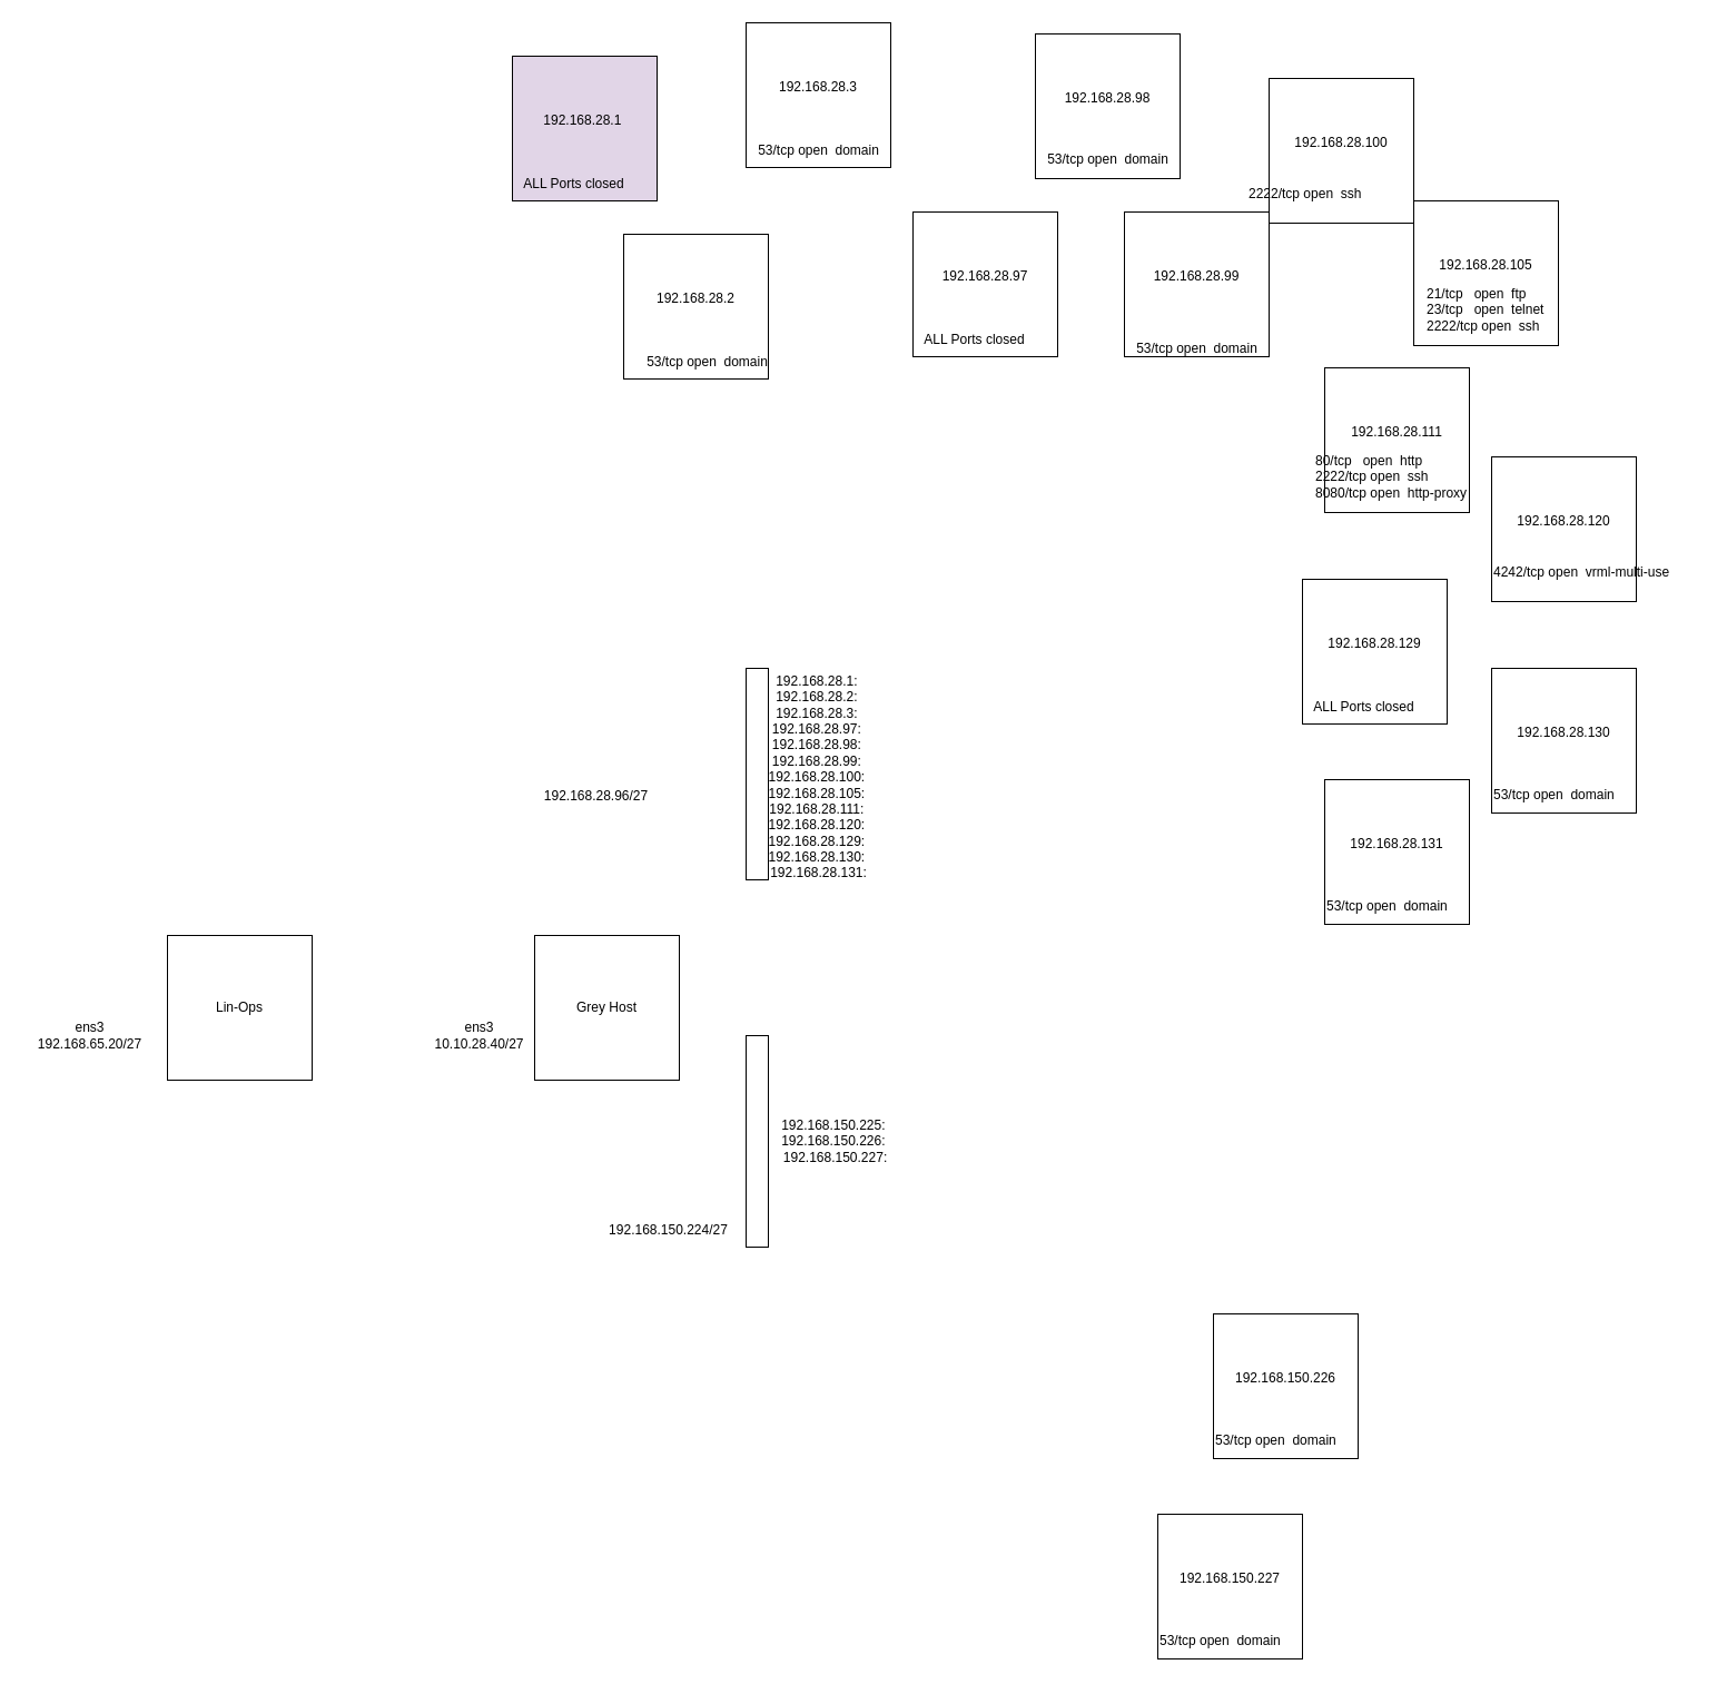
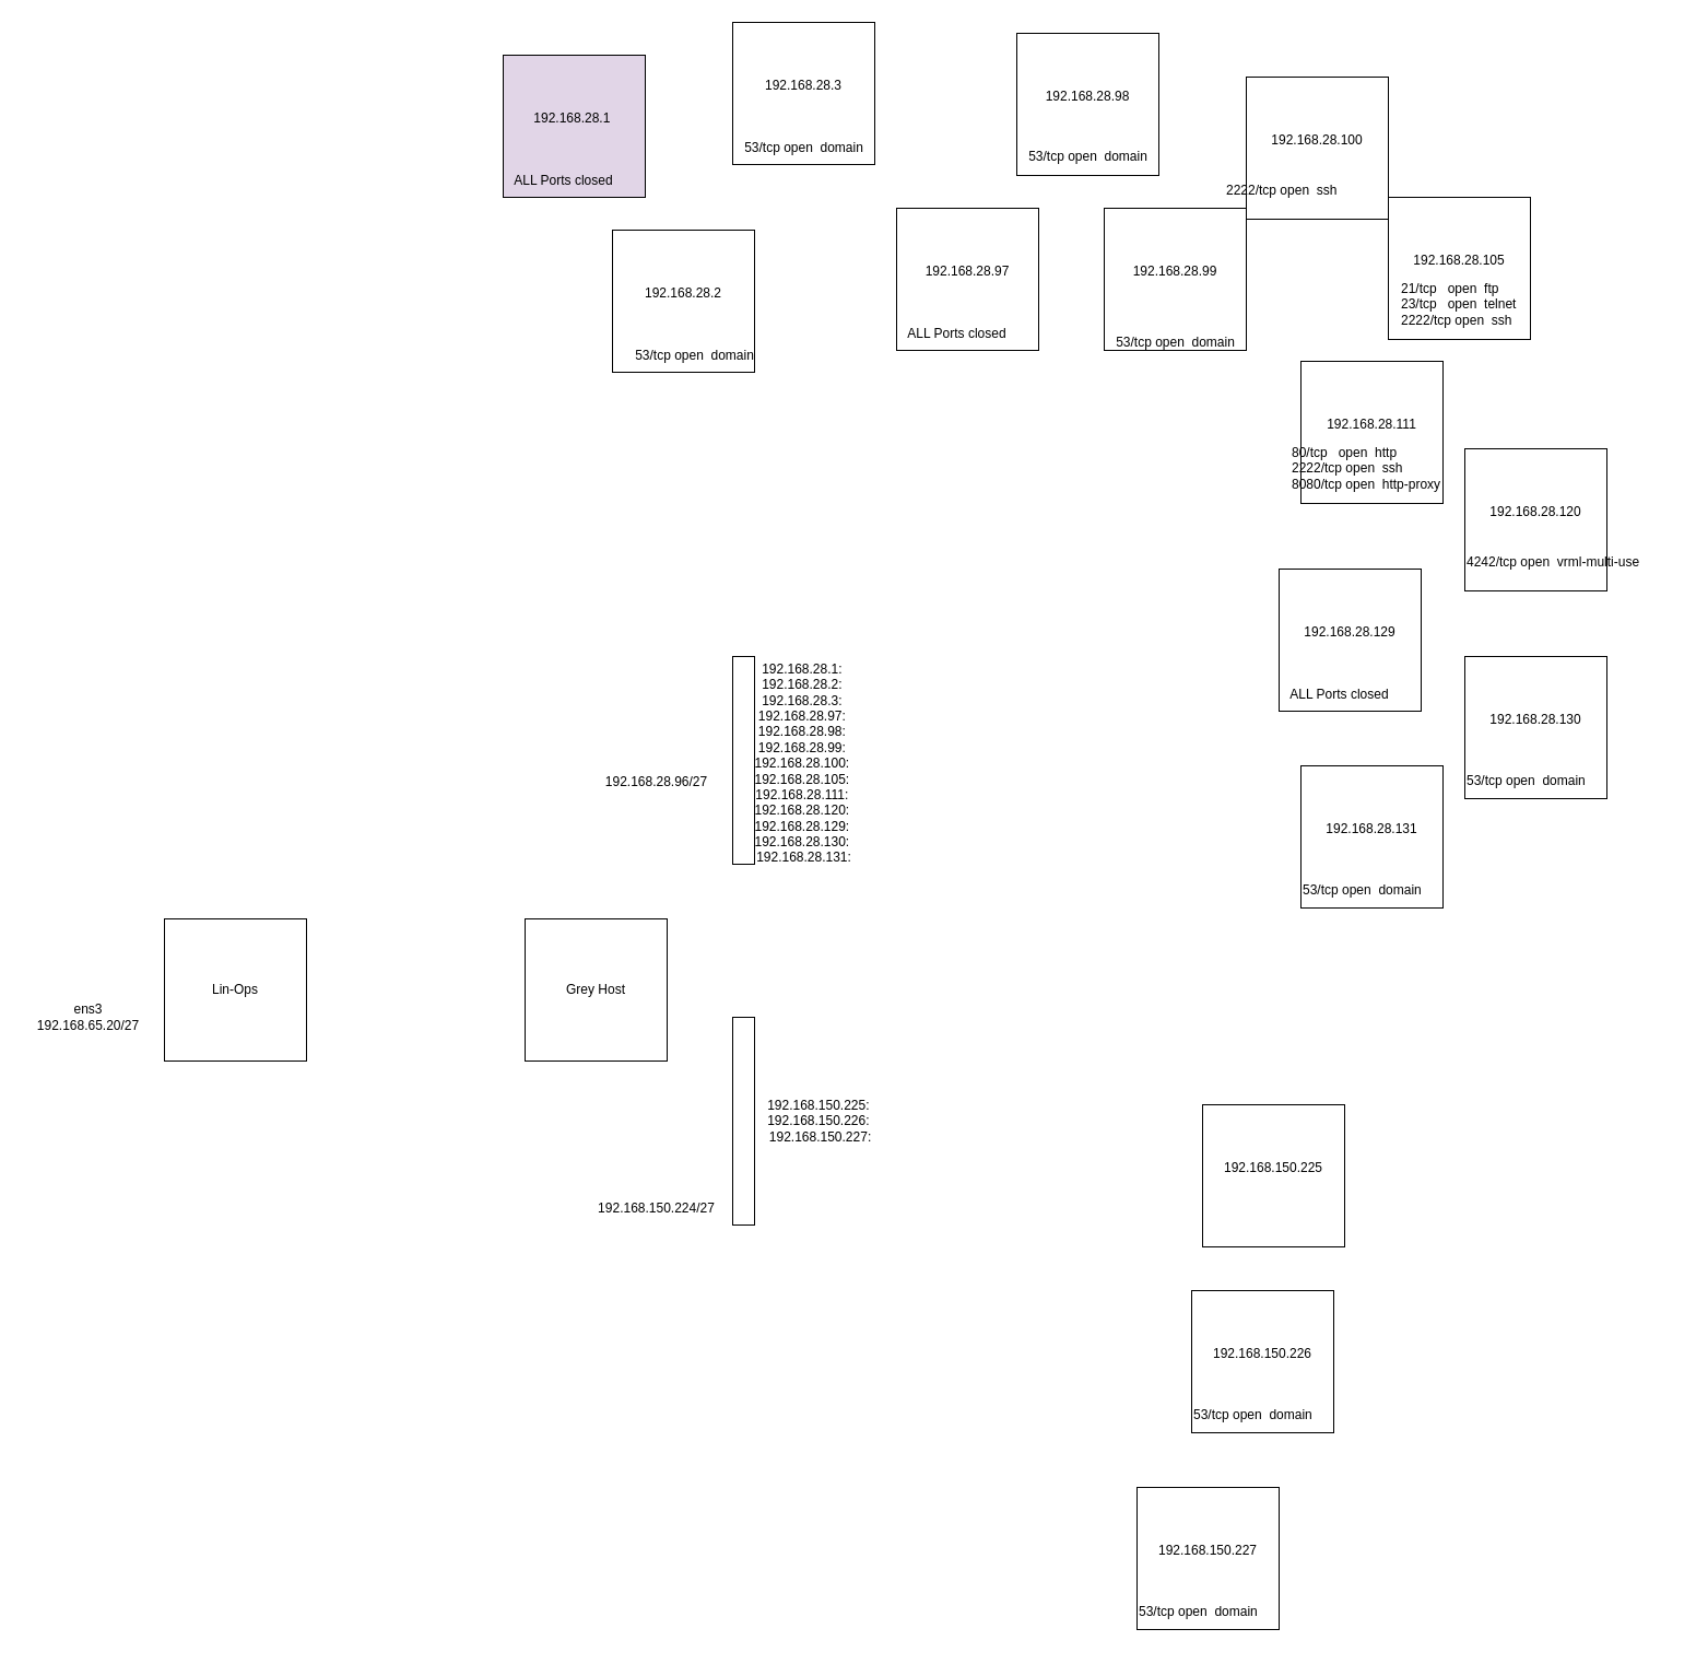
  <mxCell id="0" />
  <mxCell id="1" parent="0" />
  <mxCell id="2" value="Lin-Ops" style="whiteSpace=wrap;html=1;aspect=fixed;" vertex="1" parent="1"><mxGeometry x="150" y="840" width="130" height="130" as="geometry" /></mxCell>
  <mxCell id="3" value="ens3&lt;br&gt;192.168.65.20/27" style="text;html=1;align=center;verticalAlign=middle;resizable=0;points=[];autosize=1;strokeColor=none;fillColor=none;" vertex="1" parent="1"><mxGeometry x="20" y="910" width="120" height="40" as="geometry" /></mxCell>
  <mxCell id="4" value="Grey Host" style="whiteSpace=wrap;html=1;aspect=fixed;" vertex="1" parent="1"><mxGeometry x="480" y="840" width="130" height="130" as="geometry" /></mxCell>
- <mxCell id="5" value="ens3&lt;br&gt;10.10.28.40/27" style="text;html=1;align=center;verticalAlign=middle;resizable=0;points=[];autosize=1;strokeColor=none;fillColor=none;" vertex="1" parent="1"><mxGeometry x="380" y="910" width="100" height="40" as="geometry" /></mxCell>
  <mxCell id="6" value="&lt;div&gt;192.168.28.1:&amp;nbsp;&lt;/div&gt;&lt;div&gt;192.168.28.2:&amp;nbsp;&lt;/div&gt;&lt;div&gt;192.168.28.3:&amp;nbsp;&lt;/div&gt;&lt;div&gt;192.168.28.97:&amp;nbsp;&lt;/div&gt;&lt;div&gt;192.168.28.98:&amp;nbsp;&lt;/div&gt;&lt;div&gt;192.168.28.99:&amp;nbsp;&lt;/div&gt;&lt;div&gt;192.168.28.100:&amp;nbsp;&lt;/div&gt;&lt;div&gt;192.168.28.105:&amp;nbsp;&lt;/div&gt;&lt;div&gt;&lt;span style=&quot;background-color: initial;&quot;&gt;192.168.28.111:&amp;nbsp;&lt;/span&gt;&lt;/div&gt;&lt;div&gt;192.168.28.120:&amp;nbsp;&lt;/div&gt;&lt;div&gt;192.168.28.129:&amp;nbsp;&lt;/div&gt;&lt;div&gt;192.168.28.130:&amp;nbsp;&lt;/div&gt;&lt;div&gt;192.168.28.131:&lt;/div&gt;&lt;div&gt;&lt;br&gt;&lt;/div&gt;" style="text;html=1;align=center;verticalAlign=middle;resizable=0;points=[];autosize=1;strokeColor=none;fillColor=none;" vertex="1" parent="1"><mxGeometry x="680" y="600" width="110" height="210" as="geometry" /></mxCell>
  <mxCell id="7" value="" style="rounded=0;whiteSpace=wrap;html=1;" vertex="1" parent="1"><mxGeometry x="670" y="600" width="20" height="190" as="geometry" /></mxCell>
- <mxCell id="8" value="192.168.28.96/27" style="text;html=1;align=center;verticalAlign=middle;resizable=0;points=[];autosize=1;strokeColor=none;fillColor=none;" vertex="1" parent="1"><mxGeometry x="475" y="700" width="120" height="30" as="geometry" /></mxCell>
+ <mxCell id="8" value="192.168.28.96/27" style="text;html=1;align=center;verticalAlign=middle;resizable=0;points=[];autosize=1;strokeColor=none;fillColor=none;" vertex="1" parent="1"><mxGeometry x="540" y="700" width="120" height="30" as="geometry" /></mxCell>
  <mxCell id="9" value="" style="rounded=0;whiteSpace=wrap;html=1;" vertex="1" parent="1"><mxGeometry x="670" y="930" width="20" height="190" as="geometry" /></mxCell>
  <mxCell id="10" value="192.168.150.224/27" style="text;html=1;align=center;verticalAlign=middle;resizable=0;points=[];autosize=1;strokeColor=none;fillColor=none;" vertex="1" parent="1"><mxGeometry x="535" y="1090" width="130" height="30" as="geometry" /></mxCell>
  <mxCell id="11" value="&lt;div&gt;192.168.150.225:&amp;nbsp;&lt;/div&gt;&lt;div&gt;192.168.150.226:&amp;nbsp;&lt;/div&gt;&lt;div&gt;192.168.150.227:&lt;/div&gt;" style="text;html=1;align=center;verticalAlign=middle;resizable=0;points=[];autosize=1;strokeColor=none;fillColor=none;" vertex="1" parent="1"><mxGeometry x="690" y="995" width="120" height="60" as="geometry" /></mxCell>
  <mxCell id="12" value="&lt;div style=&quot;&quot;&gt;192.168.28.1&amp;nbsp;&lt;/div&gt;&lt;div&gt;&lt;br&gt;&lt;/div&gt;" style="whiteSpace=wrap;html=1;aspect=fixed;fillColor=#e1d5e7;" vertex="1" parent="1"><mxGeometry x="460" y="50" width="130" height="130" as="geometry" /></mxCell>
  <mxCell id="13" value="&lt;div style=&quot;&quot;&gt;192.168.28.2&lt;/div&gt;&lt;div&gt;&lt;br&gt;&lt;/div&gt;" style="whiteSpace=wrap;html=1;aspect=fixed;" vertex="1" parent="1"><mxGeometry x="560" y="210" width="130" height="130" as="geometry" /></mxCell>
  <mxCell id="14" value="&lt;div style=&quot;&quot;&gt;192.168.28.3&lt;/div&gt;&lt;div&gt;&lt;br&gt;&lt;/div&gt;" style="whiteSpace=wrap;html=1;aspect=fixed;" vertex="1" parent="1"><mxGeometry x="670" y="20" width="130" height="130" as="geometry" /></mxCell>
  <mxCell id="15" value="&lt;div style=&quot;&quot;&gt;192.168.28.97&lt;/div&gt;&lt;div&gt;&lt;br&gt;&lt;/div&gt;" style="whiteSpace=wrap;html=1;aspect=fixed;" vertex="1" parent="1"><mxGeometry x="820" y="190" width="130" height="130" as="geometry" /></mxCell>
  <mxCell id="16" value="&lt;div style=&quot;&quot;&gt;192.168.28.98&lt;/div&gt;&lt;div&gt;&lt;br&gt;&lt;/div&gt;" style="whiteSpace=wrap;html=1;aspect=fixed;" vertex="1" parent="1"><mxGeometry x="930" y="30" width="130" height="130" as="geometry" /></mxCell>
  <mxCell id="17" value="&lt;div style=&quot;&quot;&gt;192.168.28.99&lt;/div&gt;&lt;div&gt;&lt;br&gt;&lt;/div&gt;" style="whiteSpace=wrap;html=1;aspect=fixed;" vertex="1" parent="1"><mxGeometry x="1010" y="190" width="130" height="130" as="geometry" /></mxCell>
  <mxCell id="18" value="&lt;div style=&quot;&quot;&gt;192.168.28.100&lt;/div&gt;&lt;div&gt;&lt;br&gt;&lt;/div&gt;" style="whiteSpace=wrap;html=1;aspect=fixed;" vertex="1" parent="1"><mxGeometry x="1140" y="70" width="130" height="130" as="geometry" /></mxCell>
  <mxCell id="19" value="&lt;div style=&quot;&quot;&gt;192.168.28.105&lt;/div&gt;&lt;div&gt;&lt;br&gt;&lt;/div&gt;" style="whiteSpace=wrap;html=1;aspect=fixed;" vertex="1" parent="1"><mxGeometry x="1270" y="180" width="130" height="130" as="geometry" /></mxCell>
  <mxCell id="20" value="&lt;div style=&quot;&quot;&gt;192.168.28.111&lt;/div&gt;&lt;div&gt;&lt;br&gt;&lt;/div&gt;" style="whiteSpace=wrap;html=1;aspect=fixed;" vertex="1" parent="1"><mxGeometry x="1190" y="330" width="130" height="130" as="geometry" /></mxCell>
  <mxCell id="21" value="&lt;div style=&quot;&quot;&gt;192.168.28.120&lt;/div&gt;&lt;div&gt;&lt;br&gt;&lt;/div&gt;" style="whiteSpace=wrap;html=1;aspect=fixed;" vertex="1" parent="1"><mxGeometry x="1340" y="410" width="130" height="130" as="geometry" /></mxCell>
  <mxCell id="22" value="&lt;div style=&quot;&quot;&gt;192.168.28.129&lt;/div&gt;&lt;div&gt;&lt;br&gt;&lt;/div&gt;" style="whiteSpace=wrap;html=1;aspect=fixed;" vertex="1" parent="1"><mxGeometry x="1170" y="520" width="130" height="130" as="geometry" /></mxCell>
  <mxCell id="23" value="&lt;div style=&quot;&quot;&gt;192.168.28.130&lt;/div&gt;&lt;div&gt;&lt;br&gt;&lt;/div&gt;" style="whiteSpace=wrap;html=1;aspect=fixed;" vertex="1" parent="1"><mxGeometry x="1340" y="600" width="130" height="130" as="geometry" /></mxCell>
  <mxCell id="24" value="&lt;div style=&quot;&quot;&gt;192.168.28.131&lt;/div&gt;&lt;div&gt;&lt;br&gt;&lt;/div&gt;" style="whiteSpace=wrap;html=1;aspect=fixed;" vertex="1" parent="1"><mxGeometry x="1190" y="700" width="130" height="130" as="geometry" /></mxCell>
+ <mxCell id="25" value="&lt;div style=&quot;&quot;&gt;192.168.150.225&lt;/div&gt;&lt;div&gt;&lt;br&gt;&lt;/div&gt;" style="whiteSpace=wrap;html=1;aspect=fixed;" vertex="1" parent="1"><mxGeometry x="1100" y="1010" width="130" height="130" as="geometry" /></mxCell>
  <mxCell id="26" value="&lt;div style=&quot;&quot;&gt;192.168.150.226&lt;/div&gt;&lt;div&gt;&lt;br&gt;&lt;/div&gt;" style="whiteSpace=wrap;html=1;aspect=fixed;" vertex="1" parent="1"><mxGeometry x="1090" y="1180" width="130" height="130" as="geometry" /></mxCell>
  <mxCell id="27" value="&lt;div style=&quot;&quot;&gt;192.168.150.227&lt;/div&gt;&lt;div&gt;&lt;br&gt;&lt;/div&gt;" style="whiteSpace=wrap;html=1;aspect=fixed;" vertex="1" parent="1"><mxGeometry x="1040" y="1360" width="130" height="130" as="geometry" /></mxCell>
  <mxCell id="28" value="53/tcp open&amp;nbsp; domain" style="text;html=1;align=center;verticalAlign=middle;resizable=0;points=[];autosize=1;strokeColor=none;fillColor=none;" vertex="1" parent="1"><mxGeometry x="570" y="310" width="130" height="30" as="geometry" /></mxCell>
  <mxCell id="29" value="53/tcp open&amp;nbsp; domain" style="text;html=1;align=center;verticalAlign=middle;resizable=0;points=[];autosize=1;strokeColor=none;fillColor=none;" vertex="1" parent="1"><mxGeometry x="670" y="120" width="130" height="30" as="geometry" /></mxCell>
  <mxCell id="30" value="ALL Ports closed" style="text;html=1;align=center;verticalAlign=middle;resizable=0;points=[];autosize=1;strokeColor=none;fillColor=none;" vertex="1" parent="1"><mxGeometry x="460" y="150" width="110" height="30" as="geometry" /></mxCell>
  <mxCell id="31" value="ALL Ports closed" style="text;html=1;align=center;verticalAlign=middle;resizable=0;points=[];autosize=1;strokeColor=none;fillColor=none;" vertex="1" parent="1"><mxGeometry x="820" y="290" width="110" height="30" as="geometry" /></mxCell>
  <mxCell id="32" value="&lt;div&gt;53/tcp open&amp;nbsp; domain&lt;/div&gt;&lt;div&gt;&lt;br&gt;&lt;/div&gt;" style="text;html=1;align=center;verticalAlign=middle;resizable=0;points=[];autosize=1;strokeColor=none;fillColor=none;" vertex="1" parent="1"><mxGeometry x="930" y="130" width="130" height="40" as="geometry" /></mxCell>
  <mxCell id="33" value="&lt;div&gt;53/tcp open&amp;nbsp; domain&lt;/div&gt;&lt;div&gt;&lt;br&gt;&lt;/div&gt;" style="text;html=1;align=center;verticalAlign=middle;resizable=0;points=[];autosize=1;strokeColor=none;fillColor=none;" vertex="1" parent="1"><mxGeometry x="1010" y="300" width="130" height="40" as="geometry" /></mxCell>
  <mxCell id="34" value="2222/tcp open&amp;nbsp; ssh" style="text;whiteSpace=wrap;html=1;" vertex="1" parent="1"><mxGeometry x="1120" y="160" width="190" height="40" as="geometry" /></mxCell>
  <mxCell id="35" value="21/tcp&amp;nbsp; &amp;nbsp;open&amp;nbsp; ftp&lt;br&gt;23/tcp&amp;nbsp; &amp;nbsp;open&amp;nbsp; telnet&lt;br&gt;2222/tcp open&amp;nbsp; ssh" style="text;whiteSpace=wrap;html=1;" vertex="1" parent="1"><mxGeometry x="1280" y="250" width="190" height="70" as="geometry" /></mxCell>
  <mxCell id="36" value="80/tcp&amp;nbsp; &amp;nbsp;open&amp;nbsp; http&lt;br&gt;2222/tcp open&amp;nbsp; ssh&lt;br&gt;8080/tcp open&amp;nbsp; http-proxy" style="text;whiteSpace=wrap;html=1;" vertex="1" parent="1"><mxGeometry x="1180" y="400" width="190" height="70" as="geometry" /></mxCell>
  <mxCell id="37" value="4242/tcp open  vrml-multi-use" style="text;whiteSpace=wrap;html=1;" vertex="1" parent="1"><mxGeometry x="1340" y="500" width="190" height="40" as="geometry" /></mxCell>
  <mxCell id="38" value="ALL Ports closed" style="text;html=1;align=center;verticalAlign=middle;resizable=0;points=[];autosize=1;strokeColor=none;fillColor=none;" vertex="1" parent="1"><mxGeometry x="1170" y="620" width="110" height="30" as="geometry" /></mxCell>
  <mxCell id="39" value="53/tcp open  domain" style="text;whiteSpace=wrap;html=1;" vertex="1" parent="1"><mxGeometry x="1340" y="700" width="140" height="40" as="geometry" /></mxCell>
  <mxCell id="40" value="53/tcp open  domain" style="text;whiteSpace=wrap;html=1;" vertex="1" parent="1"><mxGeometry x="1190" y="800" width="140" height="40" as="geometry" /></mxCell>
  <mxCell id="41" value="53/tcp open  domain" style="text;whiteSpace=wrap;html=1;" vertex="1" parent="1"><mxGeometry x="1090" y="1280" width="140" height="40" as="geometry" /></mxCell>
  <mxCell id="42" value="53/tcp open  domain" style="text;whiteSpace=wrap;html=1;" vertex="1" parent="1"><mxGeometry x="1040" y="1460" width="140" height="40" as="geometry" /></mxCell>
